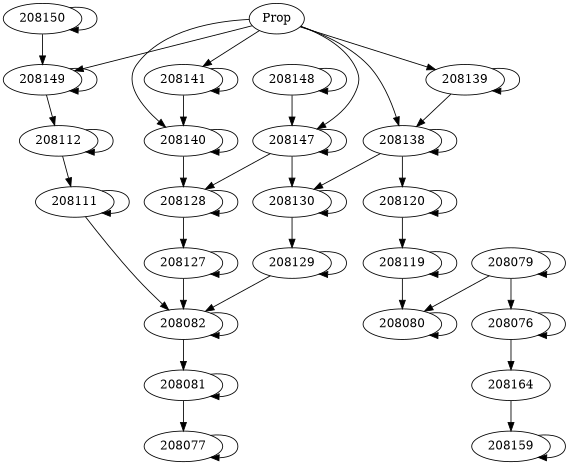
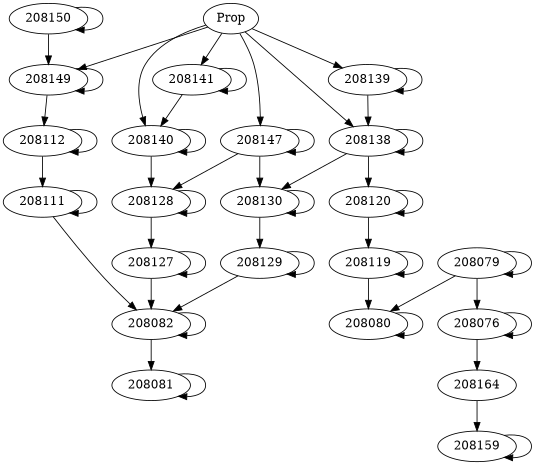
  digraph {
    Prop
    208139
    208138
    208147
    208141
    208140
    208149
    208120
    208130
    208128
-   208148
    208150
    208112
    208119
    208129
    208127
    208111
    208080
    208082
    208081
    208079
    208076
-   208077
    208164
    208159
    Prop -> 208139
    Prop -> 208138
    Prop -> 208147
    Prop -> 208141
    Prop -> 208140
    Prop -> 208149
    208139 -> 208139
    208139 -> 208138
    208138 -> 208138
    208138 -> 208120
    208138 -> 208130
    208147 -> 208147
    208147 -> 208130
    208147 -> 208128
    208141 -> 208141
    208141 -> 208140
    208140 -> 208140
    208140 -> 208128
    208149 -> 208149
    208149 -> 208112
    208120 -> 208120
    208120 -> 208119
    208130 -> 208130
    208130 -> 208129
    208128 -> 208128
    208128 -> 208127
-   208148 -> 208147
-   208148 -> 208148
    208150 -> 208149
    208150 -> 208150
    208112 -> 208112
    208112 -> 208111
    208119 -> 208119
    208119 -> 208080
    208129 -> 208129
    208129 -> 208082
    208127 -> 208127
    208127 -> 208082
    208111 -> 208111
    208111 -> 208082
    208080 -> 208080
    208082 -> 208082
    208082 -> 208081
    208081 -> 208081
-   208081 -> 208077
    208079 -> 208080
    208079 -> 208079
    208079 -> 208076
    208076 -> 208076
    208076 -> 208164
-   208077 -> 208077
    208164 -> 208159
    208159 -> 208159
  }
